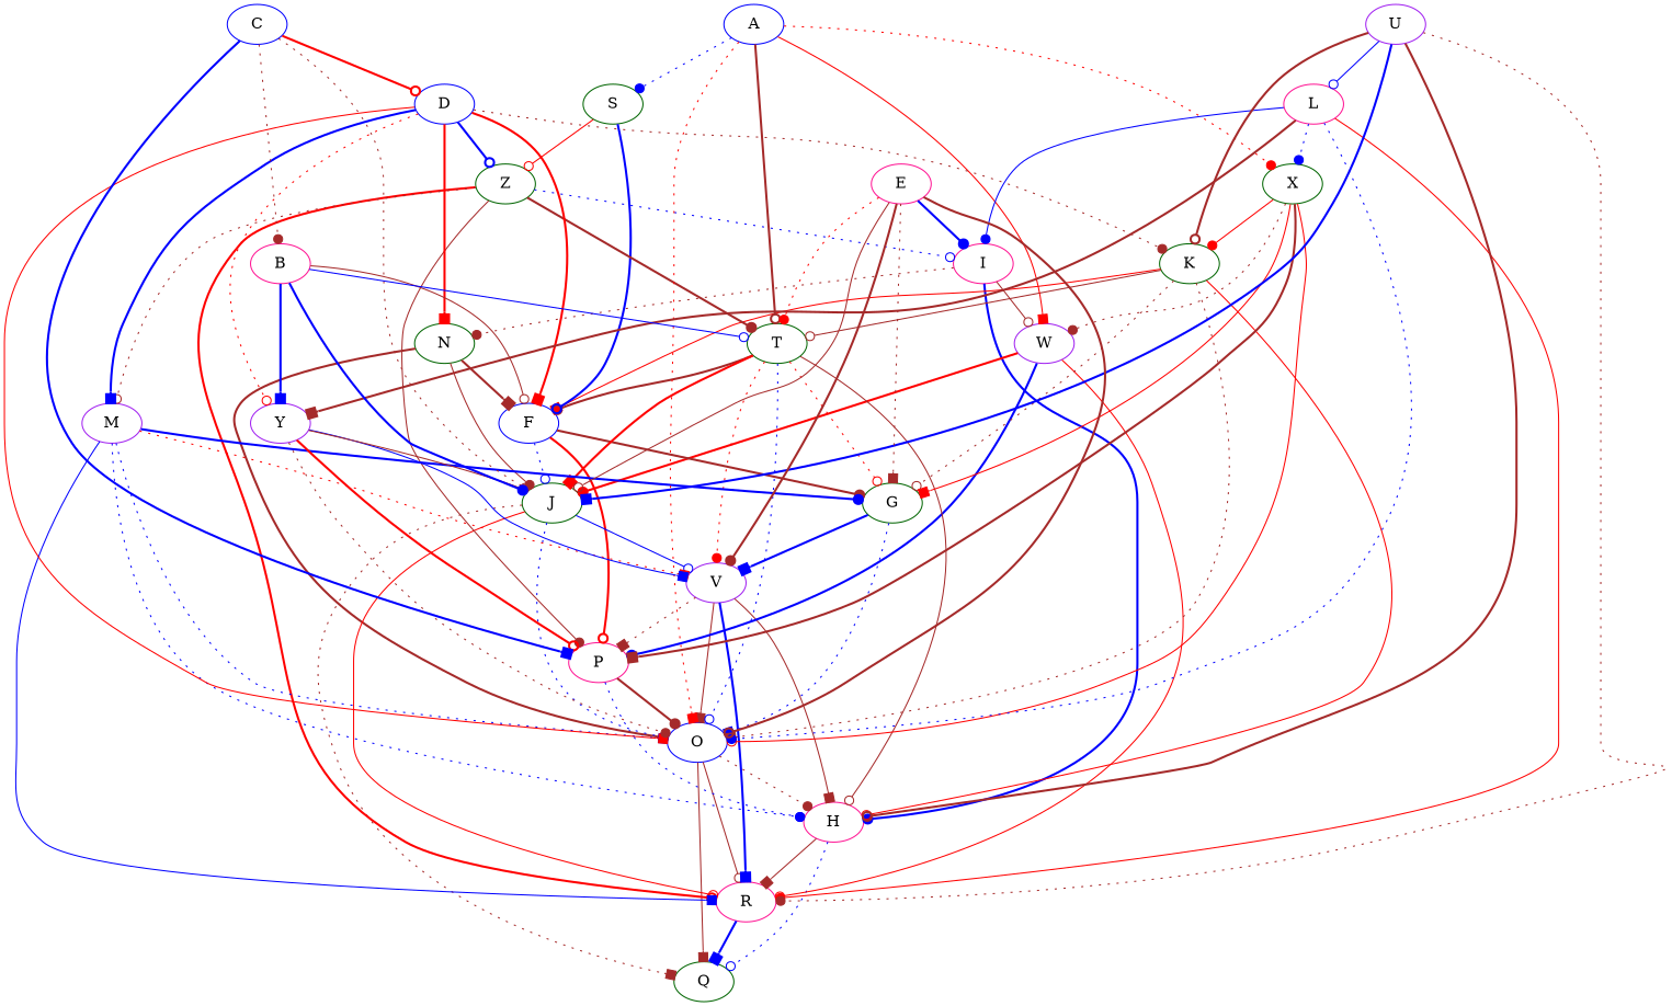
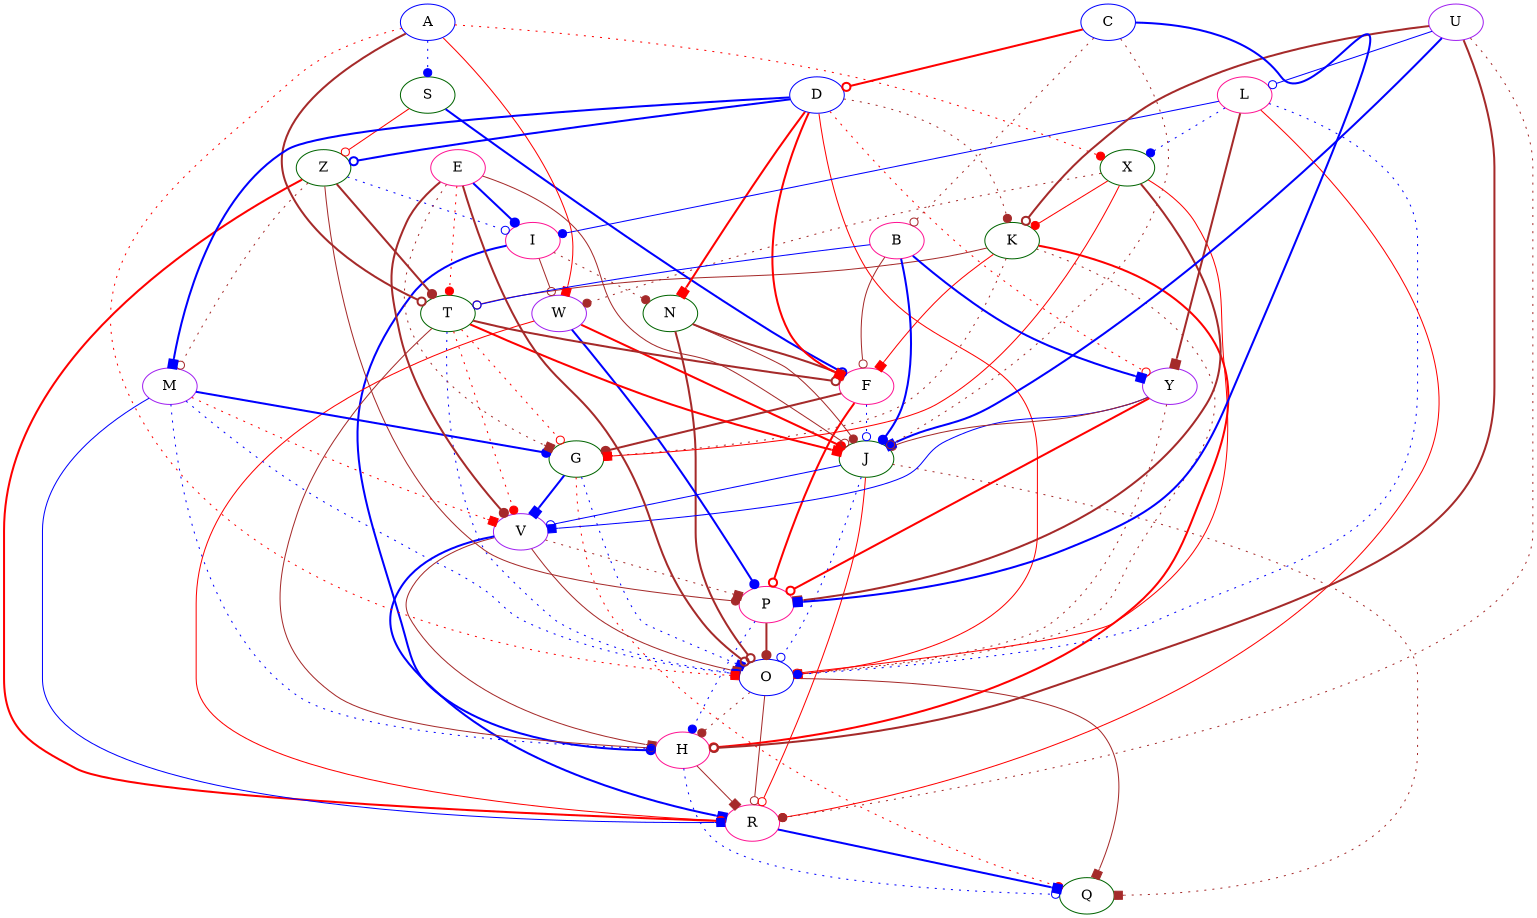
  digraph {
    node [color=darkgreen]
    edge [arrowhead=odot color=brown style=bold]
    O [color=blue]
    G
    Q
    V [color=purple]
    H [color=deeppink]
    R [color=deeppink]
    P [color=deeppink]
    I [color=deeppink]
    N
    W [color=purple]
-   F [color=blue]
+   F [color=deeppink]
    J
    K
    T
    S
    Z
    M [color=purple]
    A [color=blue]
    X
    D [color=blue]
    Y [color=purple]
    L [color=deeppink]
    U [color=purple]
    C [color=blue]
    B [color=deeppink]
    E [color=deeppink]
    O -> Q [arrowhead=box style=solid]
    O -> H [arrowhead=dot style=dotted]
    O -> R [style=solid]
    G -> O [arrowhead=box color=blue style=dotted]
+   G -> Q [arrowhead=dot color=red style=dotted]
    G -> V [arrowhead=box color=blue]
    V -> O [arrowhead=box style=solid]
    V -> H [arrowhead=box style=solid]
    V -> R [arrowhead=box color=blue]
    V -> P [arrowhead=box style=dotted]
    H -> Q [color=blue style=dotted]
    H -> R [arrowhead=box style=solid]
    R -> Q [arrowhead=box color=blue]
    P -> O [arrowhead=dot]
    P -> H [arrowhead=dot color=blue style=dotted]
    I -> H [arrowhead=dot color=blue]
    I -> N [arrowhead=dot style=dotted]
    I -> W [style=solid]
    N -> O
    N -> F [arrowhead=box]
    N -> J [arrowhead=dot style=solid]
    W -> R [color=red style=solid]
    W -> P [arrowhead=dot color=blue]
    W -> J [arrowhead=dot color=red]
    F -> G [arrowhead=dot]
    F -> P [color=red]
    F -> J [color=blue style=dotted]
    J -> O [color=blue style=dotted]
    J -> Q [arrowhead=box style=dotted]
    J -> V [color=blue style=solid]
    J -> R [color=red style=solid]
    K -> O [arrowhead=box style=dotted]
    K -> G [style=dotted]
-   K -> H [color=red style=solid]
+   K -> H [color=red]
    K -> F [arrowhead=box color=red style=solid]
    K -> T [style=solid]
    T -> O [color=blue style=dotted]
    T -> G [color=red style=dotted]
    T -> V [arrowhead=dot color=red style=dotted]
    T -> H [style=solid]
    T -> F
    T -> J [arrowhead=box color=red]
    S -> F [color=blue]
    S -> Z [color=red style=solid]
    Z -> R [color=red]
    Z -> P [arrowhead=dot style=solid]
    Z -> I [color=blue style=dotted]
    Z -> T [arrowhead=dot]
    Z -> M [style=dotted]
    M -> O [arrowhead=box color=blue style=dotted]
    M -> G [arrowhead=dot color=blue]
    M -> V [arrowhead=box color=red style=dotted]
    M -> H [color=blue style=dotted]
    M -> R [arrowhead=box color=blue style=solid]
    A -> O [arrowhead=box color=red style=dotted]
    A -> W [arrowhead=box color=red style=solid]
    A -> T
    A -> S [arrowhead=dot color=blue style=dotted]
    A -> X [arrowhead=dot color=red style=dotted]
    X -> O [color=red style=solid]
    X -> G [arrowhead=box color=red style=solid]
    X -> P [arrowhead=box]
    X -> W [arrowhead=dot style=dotted]
    X -> K [arrowhead=dot color=red style=solid]
    D -> O [arrowhead=box color=red style=solid]
    D -> N [arrowhead=box color=red]
    D -> F [arrowhead=box color=red]
    D -> K [arrowhead=dot style=dotted]
    D -> Z [color=blue]
    D -> M [arrowhead=box color=blue]
    D -> Y [color=red style=dotted]
    Y -> O [arrowhead=dot style=dotted]
    Y -> V [arrowhead=box color=blue style=solid]
    Y -> P [color=red]
    Y -> J [arrowhead=dot style=solid]
    L -> O [arrowhead=dot color=blue style=dotted]
    L -> R [arrowhead=dot color=red style=solid]
    L -> I [arrowhead=dot color=blue style=solid]
    L -> X [arrowhead=dot color=blue style=dotted]
    L -> Y [arrowhead=box]
    U -> H
    U -> R [arrowhead=dot style=dotted]
    U -> J [arrowhead=box color=blue]
    U -> K
    U -> L [color=blue style=solid]
    C -> P [arrowhead=box color=blue]
    C -> J [style=dotted]
    C -> D [color=red]
-   C -> B [arrowhead=dot style=dotted]
+   C -> B [style=dotted]
    B -> F [style=solid]
    B -> J [arrowhead=dot color=blue]
    B -> T [color=blue style=solid]
    B -> Y [arrowhead=box color=blue]
    E -> O
    E -> G [arrowhead=box style=dotted]
    E -> V [arrowhead=dot]
    E -> I [arrowhead=dot color=blue]
    E -> J [style=solid]
    E -> T [arrowhead=dot color=red style=dotted]
  }
